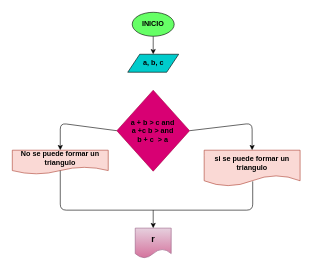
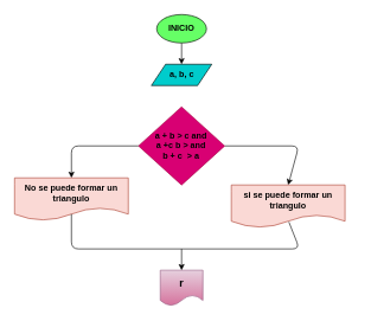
  <mxCell id="0" />
  <mxCell id="1" parent="0" />
  <mxCell id="2" style="edgeStyle=none;html=1;exitX=0.5;exitY=1;exitDx=0;exitDy=0;entryX=0.5;entryY=0;entryDx=0;entryDy=0;fontSize=15;fontColor=#000000;" edge="1" parent="1" source="3" target="4"><mxGeometry relative="1" as="geometry" /></mxCell>
  <mxCell id="3" value="&lt;b&gt;&lt;font color=&quot;#000000&quot;&gt;INICIO&lt;/font&gt;&lt;/b&gt;" style="ellipse;whiteSpace=wrap;html=1;fillColor=#66FF66;" parent="1" vertex="1"><mxGeometry x="220.01" y="20" width="70" height="40" as="geometry" /></mxCell>
  <mxCell id="4" value="&lt;b&gt;&lt;font color=&quot;#000000&quot;&gt;a, b, c&lt;/font&gt;&lt;/b&gt;" style="shape=parallelogram;perimeter=parallelogramPerimeter;whiteSpace=wrap;html=1;fixedSize=1;fillColor=#00CCCC;" parent="1" vertex="1"><mxGeometry x="212.5" y="90" width="85" height="30" as="geometry" /></mxCell>
  <mxCell id="5" style="edgeStyle=none;html=1;exitX=0;exitY=0.5;exitDx=0;exitDy=0;entryX=0.5;entryY=0;entryDx=0;entryDy=0;fontColor=#000000;" edge="1" parent="1" source="7" target="8"><mxGeometry relative="1" as="geometry"><Array as="points"><mxPoint x="100" y="205" /></Array></mxGeometry></mxCell>
  <mxCell id="6" style="edgeStyle=none;html=1;exitX=1;exitY=0.5;exitDx=0;exitDy=0;entryX=0.5;entryY=0;entryDx=0;entryDy=0;fontColor=#000000;" edge="1" parent="1" source="7" target="9"><mxGeometry relative="1" as="geometry"><Array as="points"><mxPoint x="420" y="205" /></Array></mxGeometry></mxCell>
- <mxCell id="7" value="&lt;font color=&quot;#000000&quot;&gt;&lt;b&gt;a + b &amp;gt; c and&lt;br&gt;a +c b &amp;gt; and&lt;br&gt;b + c&amp;nbsp; &amp;gt; a&lt;/b&gt;&lt;br&gt;&lt;/font&gt;" style="rhombus;whiteSpace=wrap;html=1;fillColor=#d80073;fontColor=#ffffff;strokeColor=#A50040;" vertex="1" parent="1"><mxGeometry x="194.38" y="150" width="121.25" height="135" as="geometry" /></mxCell>
- <mxCell id="8" value="&lt;b&gt;&lt;font color=&quot;#000000&quot;&gt;No se puede formar un triangulo&lt;/font&gt;&lt;/b&gt;" style="shape=document;whiteSpace=wrap;html=1;boundedLbl=1;fillColor=#fad9d5;strokeColor=#ae4132;" vertex="1" parent="1"><mxGeometry x="20" y="250" width="160" height="40" as="geometry" /></mxCell>
- <mxCell id="9" value="&lt;b&gt;&lt;font color=&quot;#000000&quot;&gt;si se puede formar un triangulo&lt;/font&gt;&lt;/b&gt;" style="shape=document;whiteSpace=wrap;html=1;boundedLbl=1;fillColor=#fad9d5;strokeColor=#ae4132;" vertex="1" parent="1"><mxGeometry x="340" y="250" width="160" height="60" as="geometry" /></mxCell>
+ <mxCell id="7" value="&lt;font color=&quot;#000000&quot;&gt;&lt;b&gt;a + b &amp;gt; c and&lt;br&gt;a +c b &amp;gt; and&lt;br&gt;b + c&amp;nbsp; &amp;gt; a&lt;/b&gt;&lt;br&gt;&lt;/font&gt;" style="rhombus;whiteSpace=wrap;html=1;fillColor=#d80073;fontColor=#ffffff;strokeColor=#A50040;" vertex="1" parent="1"><mxGeometry x="194.38" y="150" width="121.25" height="110" as="geometry" /></mxCell>
+ <mxCell id="8" value="&lt;b&gt;&lt;font color=&quot;#000000&quot;&gt;No se puede formar un triangulo&lt;/font&gt;&lt;/b&gt;" style="shape=document;whiteSpace=wrap;html=1;boundedLbl=1;fillColor=#fad9d5;strokeColor=#ae4132;" vertex="1" parent="1"><mxGeometry x="20" y="250" width="160" height="60" as="geometry" /></mxCell>
+ <mxCell id="9" value="&lt;b&gt;&lt;font color=&quot;#000000&quot;&gt;si se puede formar un triangulo&lt;/font&gt;&lt;/b&gt;" style="shape=document;whiteSpace=wrap;html=1;boundedLbl=1;fillColor=#fad9d5;strokeColor=#ae4132;" vertex="1" parent="1"><mxGeometry x="325" y="260" width="160" height="60" as="geometry" /></mxCell>
  <mxCell id="10" value="&lt;b&gt;&lt;font color=&quot;#ffffff&quot;&gt;Falso&lt;/font&gt;&lt;/b&gt;" style="text;html=1;align=center;verticalAlign=middle;resizable=0;points=[];autosize=1;strokeColor=none;fillColor=none;fontColor=#000000;" vertex="1" parent="1"><mxGeometry x="130" y="185" width="50" height="30" as="geometry" /></mxCell>
  <mxCell id="11" value="&lt;b&gt;Verdadero&lt;/b&gt;" style="text;html=1;align=center;verticalAlign=middle;resizable=0;points=[];autosize=1;strokeColor=none;fillColor=none;fontColor=#FFFFFF;" vertex="1" parent="1"><mxGeometry x="355" y="185" width="80" height="30" as="geometry" /></mxCell>
  <mxCell id="12" value="" style="endArrow=none;html=1;fontColor=#FFFFFF;exitX=0.5;exitY=0.85;exitDx=0;exitDy=0;exitPerimeter=0;entryX=0.506;entryY=0.867;entryDx=0;entryDy=0;entryPerimeter=0;" edge="1" parent="1" source="8" target="9"><mxGeometry width="50" height="50" relative="1" as="geometry"><mxPoint x="250" y="270" as="sourcePoint" /><mxPoint x="300" y="220" as="targetPoint" /><Array as="points"><mxPoint x="100" y="350" /><mxPoint x="421" y="350" /></Array></mxGeometry></mxCell>
  <mxCell id="13" value="&lt;b&gt;&lt;font color=&quot;#000000&quot; style=&quot;font-size: 15px;&quot;&gt;r&lt;/font&gt;&lt;/b&gt;" style="shape=document;whiteSpace=wrap;html=1;boundedLbl=1;fillColor=#e6d0de;gradientColor=#d5739d;strokeColor=#996185;" vertex="1" parent="1"><mxGeometry x="225.01" y="380" width="60" height="50" as="geometry" /></mxCell>
  <mxCell id="14" value="" style="endArrow=classic;html=1;fontSize=15;fontColor=#000000;entryX=0.5;entryY=0;entryDx=0;entryDy=0;" edge="1" parent="1" target="13"><mxGeometry width="50" height="50" relative="1" as="geometry"><mxPoint x="255" y="350" as="sourcePoint" /><mxPoint x="315" y="390" as="targetPoint" /></mxGeometry></mxCell>
